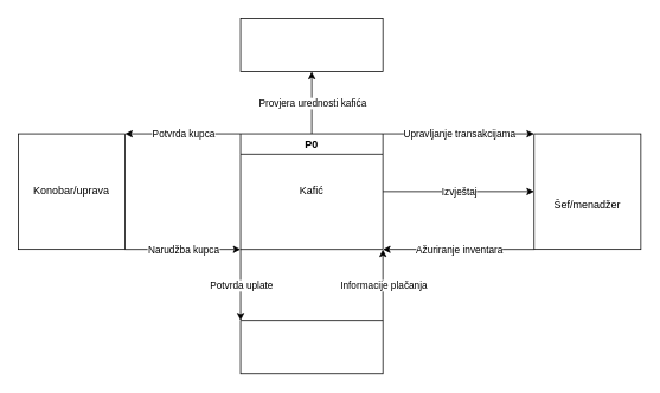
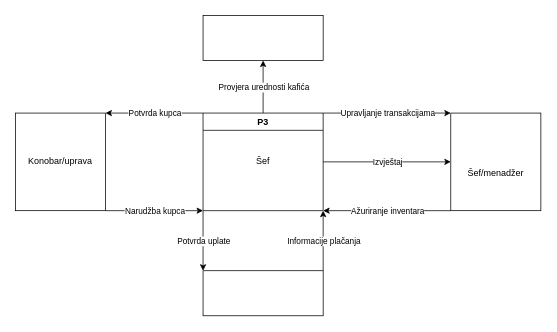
  <mxCell id="0" />
  <mxCell id="1" parent="0" />
- <mxCell id="2" value="P0" style="swimlane;whiteSpace=wrap;html=1;" vertex="1" parent="1"><mxGeometry x="270" y="150" width="160" height="130" as="geometry" /></mxCell>
- <mxCell id="3" value="Kafić" style="text;html=1;strokeColor=none;fillColor=none;align=center;verticalAlign=middle;whiteSpace=wrap;rounded=0;" vertex="1" parent="2"><mxGeometry x="50" y="50" width="60" height="30" as="geometry" /></mxCell>
+ <mxCell id="2" value="P3" style="swimlane;whiteSpace=wrap;html=1;" vertex="1" parent="1"><mxGeometry x="270" y="150" width="160" height="130" as="geometry" /></mxCell>
+ <mxCell id="3" value="Šef" style="text;html=1;strokeColor=none;fillColor=none;align=center;verticalAlign=middle;whiteSpace=wrap;rounded=0;" vertex="1" parent="2"><mxGeometry x="50" y="50" width="60" height="30" as="geometry" /></mxCell>
  <mxCell id="4" value="" style="rounded=0;whiteSpace=wrap;html=1;" vertex="1" parent="1"><mxGeometry x="600" y="150" width="120" height="130" as="geometry" /></mxCell>
  <mxCell id="5" value="Šef/menadžer" style="text;html=1;strokeColor=none;fillColor=none;align=center;verticalAlign=middle;whiteSpace=wrap;rounded=0;" vertex="1" parent="1"><mxGeometry x="620" y="215" width="80" height="30" as="geometry" /></mxCell>
  <mxCell id="6" value="" style="endArrow=classic;html=1;rounded=0;entryX=0;entryY=0.5;entryDx=0;entryDy=0;exitX=1;exitY=0.5;exitDx=0;exitDy=0;" edge="1" parent="1" source="2" target="4"><mxGeometry relative="1" as="geometry"><mxPoint x="430" y="200" as="sourcePoint" /><mxPoint x="390" y="250" as="targetPoint" /></mxGeometry></mxCell>
  <mxCell id="7" value="Izvještaj" style="edgeLabel;resizable=0;html=1;align=center;verticalAlign=middle;" connectable="0" vertex="1" parent="6"><mxGeometry relative="1" as="geometry" /></mxCell>
  <mxCell id="8" value="" style="endArrow=classic;html=1;rounded=0;exitX=0;exitY=1;exitDx=0;exitDy=0;entryX=1;entryY=1;entryDx=0;entryDy=0;" edge="1" parent="1" source="4" target="2"><mxGeometry relative="1" as="geometry"><mxPoint x="270" y="410" as="sourcePoint" /><mxPoint x="370" y="410" as="targetPoint" /></mxGeometry></mxCell>
  <mxCell id="9" value="Ažuriranje inventara" style="edgeLabel;resizable=0;html=1;align=center;verticalAlign=middle;" connectable="0" vertex="1" parent="8"><mxGeometry relative="1" as="geometry" /></mxCell>
  <mxCell id="10" value="" style="rounded=0;whiteSpace=wrap;html=1;" vertex="1" parent="1"><mxGeometry x="270" y="360" width="160" height="60" as="geometry" /></mxCell>
  <mxCell id="11" value="" style="endArrow=classic;html=1;rounded=0;exitX=0;exitY=1;exitDx=0;exitDy=0;entryX=0;entryY=0;entryDx=0;entryDy=0;" edge="1" parent="1" source="2" target="10"><mxGeometry relative="1" as="geometry"><mxPoint x="290" y="250" as="sourcePoint" /><mxPoint x="390" y="250" as="targetPoint" /></mxGeometry></mxCell>
  <mxCell id="12" value="Potvrda uplate" style="edgeLabel;resizable=0;html=1;align=center;verticalAlign=middle;" connectable="0" vertex="1" parent="11"><mxGeometry relative="1" as="geometry" /></mxCell>
  <mxCell id="13" value="" style="endArrow=classic;html=1;rounded=0;entryX=1;entryY=1;entryDx=0;entryDy=0;exitX=1;exitY=0;exitDx=0;exitDy=0;" edge="1" parent="1" source="10" target="2"><mxGeometry relative="1" as="geometry"><mxPoint x="430" y="350" as="sourcePoint" /><mxPoint x="390" y="250" as="targetPoint" /></mxGeometry></mxCell>
  <mxCell id="14" value="Informacije plačanja" style="edgeLabel;resizable=0;html=1;align=center;verticalAlign=middle;" connectable="0" vertex="1" parent="13"><mxGeometry relative="1" as="geometry" /></mxCell>
  <mxCell id="15" value="" style="rounded=0;whiteSpace=wrap;html=1;" vertex="1" parent="1"><mxGeometry x="20" y="150" width="120" height="130" as="geometry" /></mxCell>
  <mxCell id="16" value="Konobar/uprava" style="text;html=1;strokeColor=none;fillColor=none;align=center;verticalAlign=middle;whiteSpace=wrap;rounded=0;" vertex="1" parent="1"><mxGeometry x="50" y="200" width="60" height="30" as="geometry" /></mxCell>
  <mxCell id="17" value="" style="endArrow=classic;html=1;rounded=0;exitX=0;exitY=0;exitDx=0;exitDy=0;entryX=1;entryY=0;entryDx=0;entryDy=0;" edge="1" parent="1" source="2" target="15"><mxGeometry relative="1" as="geometry"><mxPoint x="290" y="250" as="sourcePoint" /><mxPoint x="390" y="250" as="targetPoint" /></mxGeometry></mxCell>
  <mxCell id="18" value="Potvrda kupca" style="edgeLabel;resizable=0;html=1;align=center;verticalAlign=middle;" connectable="0" vertex="1" parent="17"><mxGeometry relative="1" as="geometry" /></mxCell>
  <mxCell id="19" value="" style="endArrow=classic;html=1;rounded=0;exitX=1;exitY=1;exitDx=0;exitDy=0;entryX=0;entryY=1;entryDx=0;entryDy=0;" edge="1" parent="1" source="15" target="2"><mxGeometry relative="1" as="geometry"><mxPoint x="290" y="250" as="sourcePoint" /><mxPoint x="390" y="250" as="targetPoint" /></mxGeometry></mxCell>
  <mxCell id="20" value="Narudžba kupca" style="edgeLabel;resizable=0;html=1;align=center;verticalAlign=middle;" connectable="0" vertex="1" parent="19"><mxGeometry relative="1" as="geometry" /></mxCell>
  <mxCell id="21" value="" style="endArrow=classic;html=1;rounded=0;exitX=1;exitY=0;exitDx=0;exitDy=0;entryX=0;entryY=0;entryDx=0;entryDy=0;" edge="1" parent="1" source="2" target="4"><mxGeometry relative="1" as="geometry"><mxPoint x="290" y="250" as="sourcePoint" /><mxPoint x="390" y="250" as="targetPoint" /></mxGeometry></mxCell>
  <mxCell id="22" value="Upravljanje transakcijama" style="edgeLabel;resizable=0;html=1;align=center;verticalAlign=middle;" connectable="0" vertex="1" parent="21"><mxGeometry relative="1" as="geometry" /></mxCell>
  <mxCell id="23" value="" style="rounded=0;whiteSpace=wrap;html=1;" vertex="1" parent="1"><mxGeometry x="270" y="20" width="160" height="60" as="geometry" /></mxCell>
  <mxCell id="24" value="" style="endArrow=classic;html=1;rounded=0;entryX=0.5;entryY=1;entryDx=0;entryDy=0;exitX=0.5;exitY=0;exitDx=0;exitDy=0;" edge="1" parent="1" source="2" target="23"><mxGeometry relative="1" as="geometry"><mxPoint x="290" y="250" as="sourcePoint" /><mxPoint x="390" y="250" as="targetPoint" /></mxGeometry></mxCell>
  <mxCell id="25" value="Provjera urednosti kafića" style="edgeLabel;resizable=0;html=1;align=center;verticalAlign=middle;" connectable="0" vertex="1" parent="24"><mxGeometry relative="1" as="geometry" /></mxCell>
